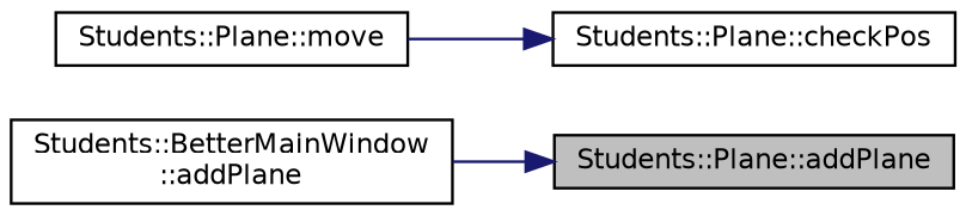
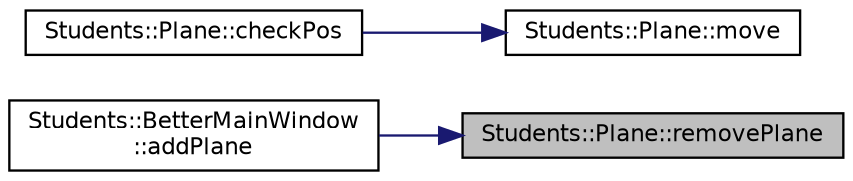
  digraph {
    rankdir=RL
    node [color=black fillcolor=white fontname=Helvetica fontsize=10 shape=record style=filled]
    edge [color=midnightblue dir=back fontname=Helvetica fontsize=10 labelfontname=Helvetica labelfontsize=10 style=solid]
-   n1 [fillcolor=grey75 fontcolor=black height=0.2 label="Students::Plane::addPlane" width=0.4]
+   n1 [fillcolor=grey75 fontcolor=black height=0.2 label="Students::Plane::removePlane" width=0.4]
    n2 [height=0.2 label="Students::BetterMainWindow\l::addPlane" width=0.4]
    n3 [height=0.2 label="Students::Plane::checkPos" width=0.4]
    n4 [height=0.2 label="Students::Plane::move" width=0.4]
    n1 -> n2
-   n3 -> n4
+   n4 -> n3
  }
